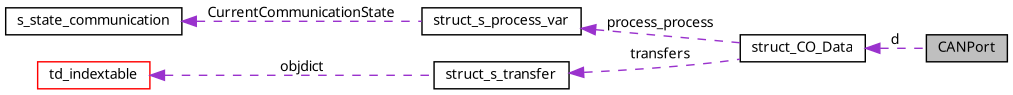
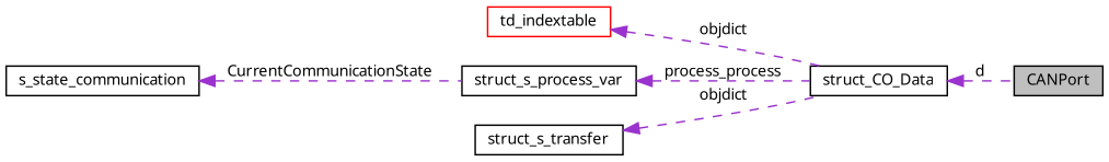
  digraph {
    rankdir=LR
    node [color=black fillcolor=white fontname="FreeSans.ttf" fontsize=10 shape=record style=filled]
    edge [color=darkorchid3 dir=back fontname="FreeSans.ttf" fontsize=10 labelfontname="FreeSans.ttf" labelfontsize=10 style=dashed]
    n1 [fillcolor=grey75 fontcolor=black height=0.2 label=CANPort width=0.4]
    n2 [height=0.2 label=struct_CO_Data width=0.4]
    n3 [color=red height=0.2 label=td_indextable width=0.4]
    n4 [height=0.2 label=struct_s_process_var width=0.4]
    n5 [height=0.2 label=s_state_communication width=0.4]
    n6 [height=0.2 label=struct_s_transfer width=0.4]
    n2 -> n1 [label=d]
-   n3 -> n6 [label=objdict]
+   n3 -> n2 [label=objdict]
    n4 -> n2 [label=process_process]
    n5 -> n4 [label=CurrentCommunicationState]
-   n6 -> n2 [label=transfers]
+   n6 -> n2 [label=objdict]
  }
